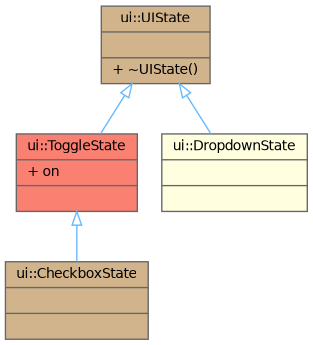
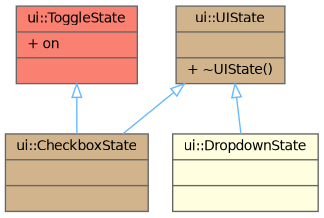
  digraph {
    fontname="DejaVu Sans"
    node [color=gray40 fillcolor=tan fontname="DejaVu Sans" fontsize=10 shape=record style=filled]
    edge [arrowtail=onormal color=steelblue1 dir=back fontname="DejaVu Sans" fontsize=10 labelfontname=Helvetica labelfontsize=10 style=solid]
    n1 [fillcolor=salmon fontcolor=black height=0.2 label="{ui::ToggleState\n|+ on\l|}" width=0.4]
    n2 [height=0.2 label="{ui::CheckboxState\n||}" width=0.4]
    n3 [fillcolor=lightyellow height=0.2 label="{ui::DropdownState\n||}" width=0.4]
    n4 [height=0.2 label="{ui::UIState\n||+ ~UIState()\l}" width=0.4]
    n1 -> n2
-   n4 -> n1
+   n4 -> n2
    n4 -> n3
  }
